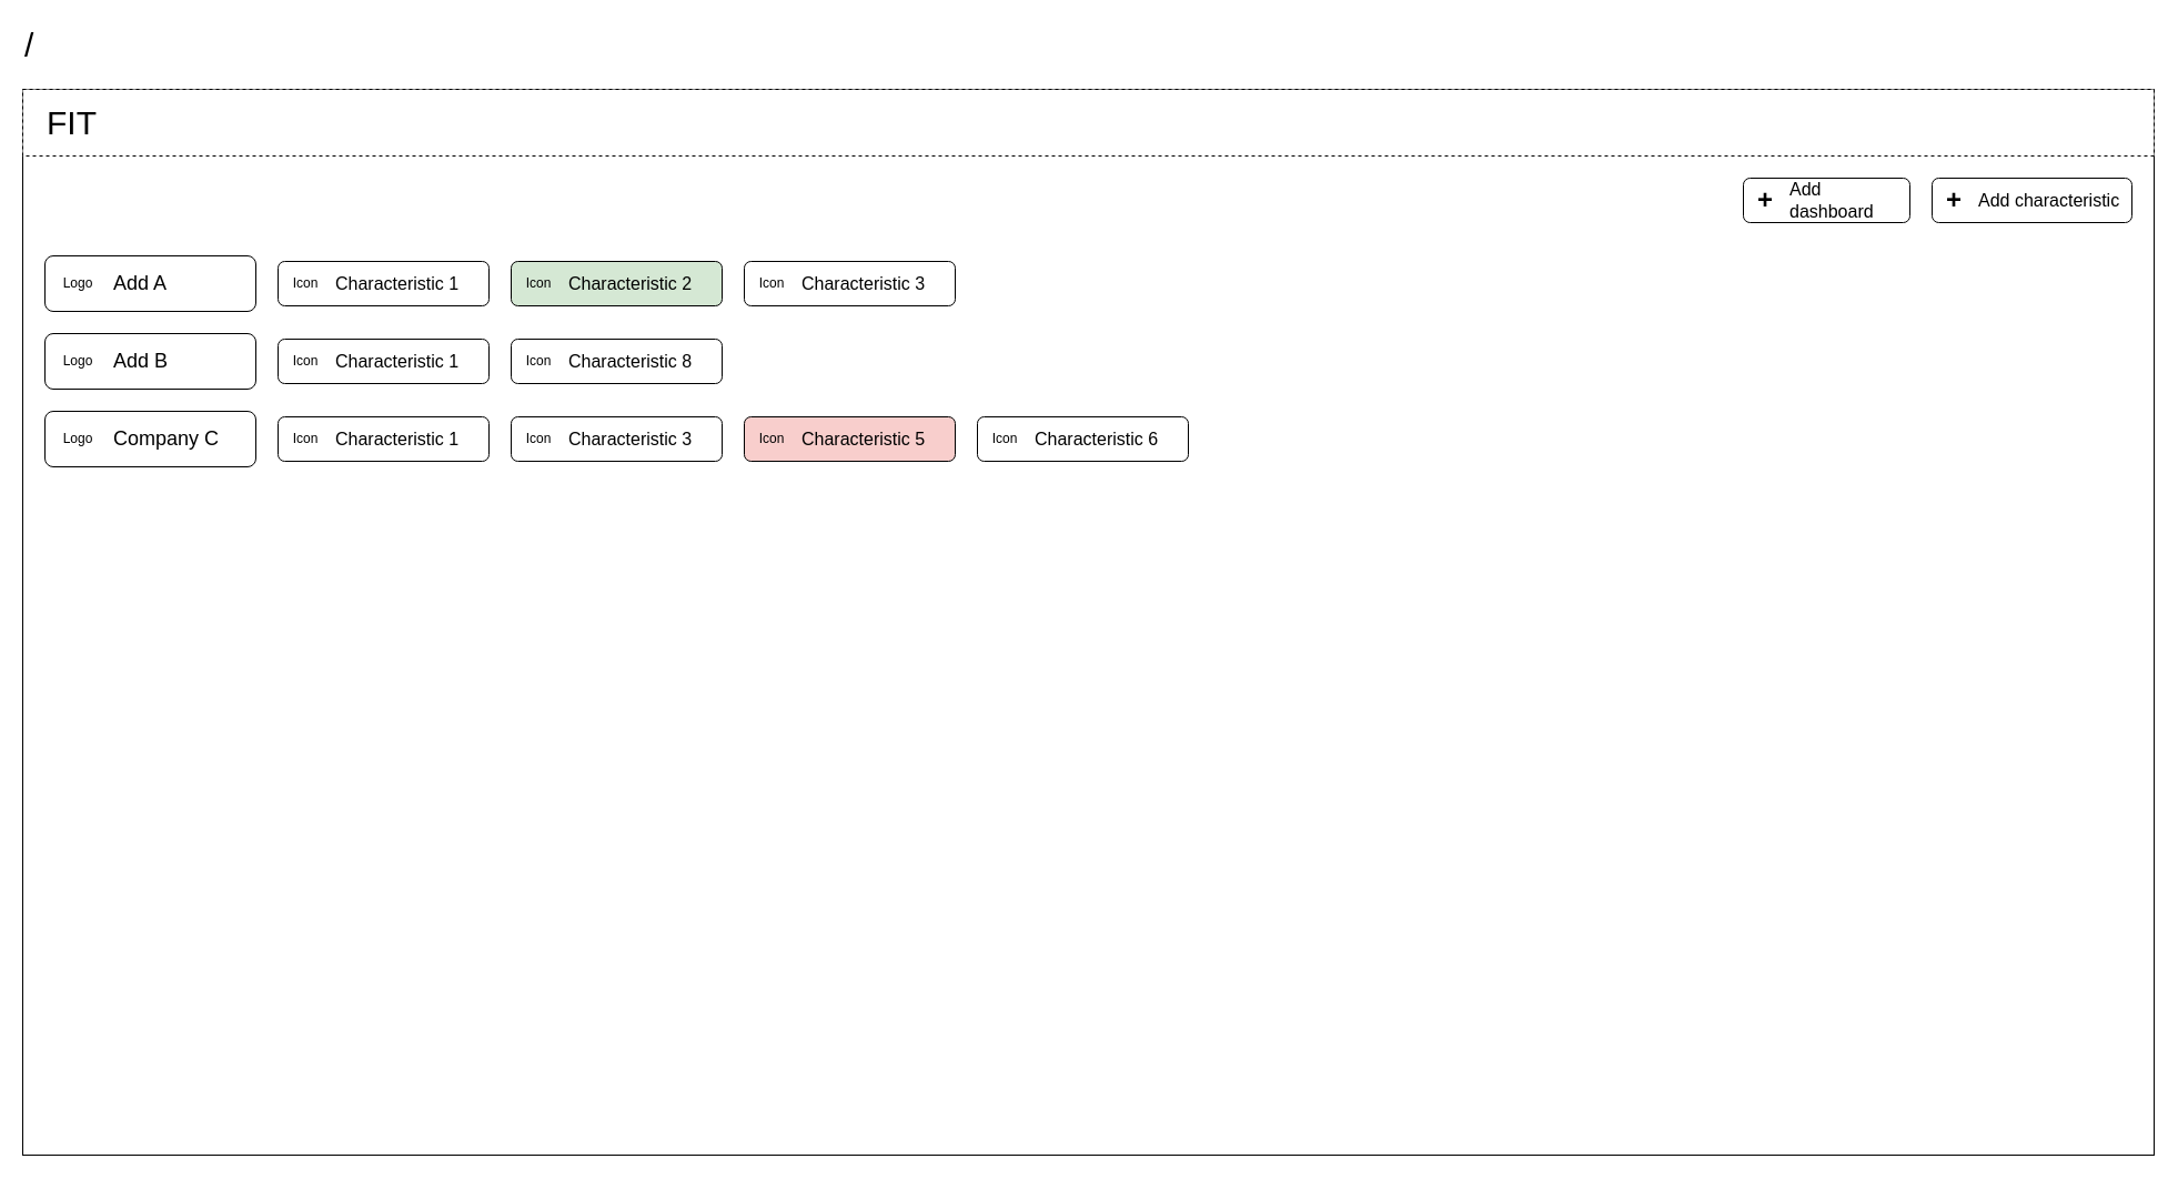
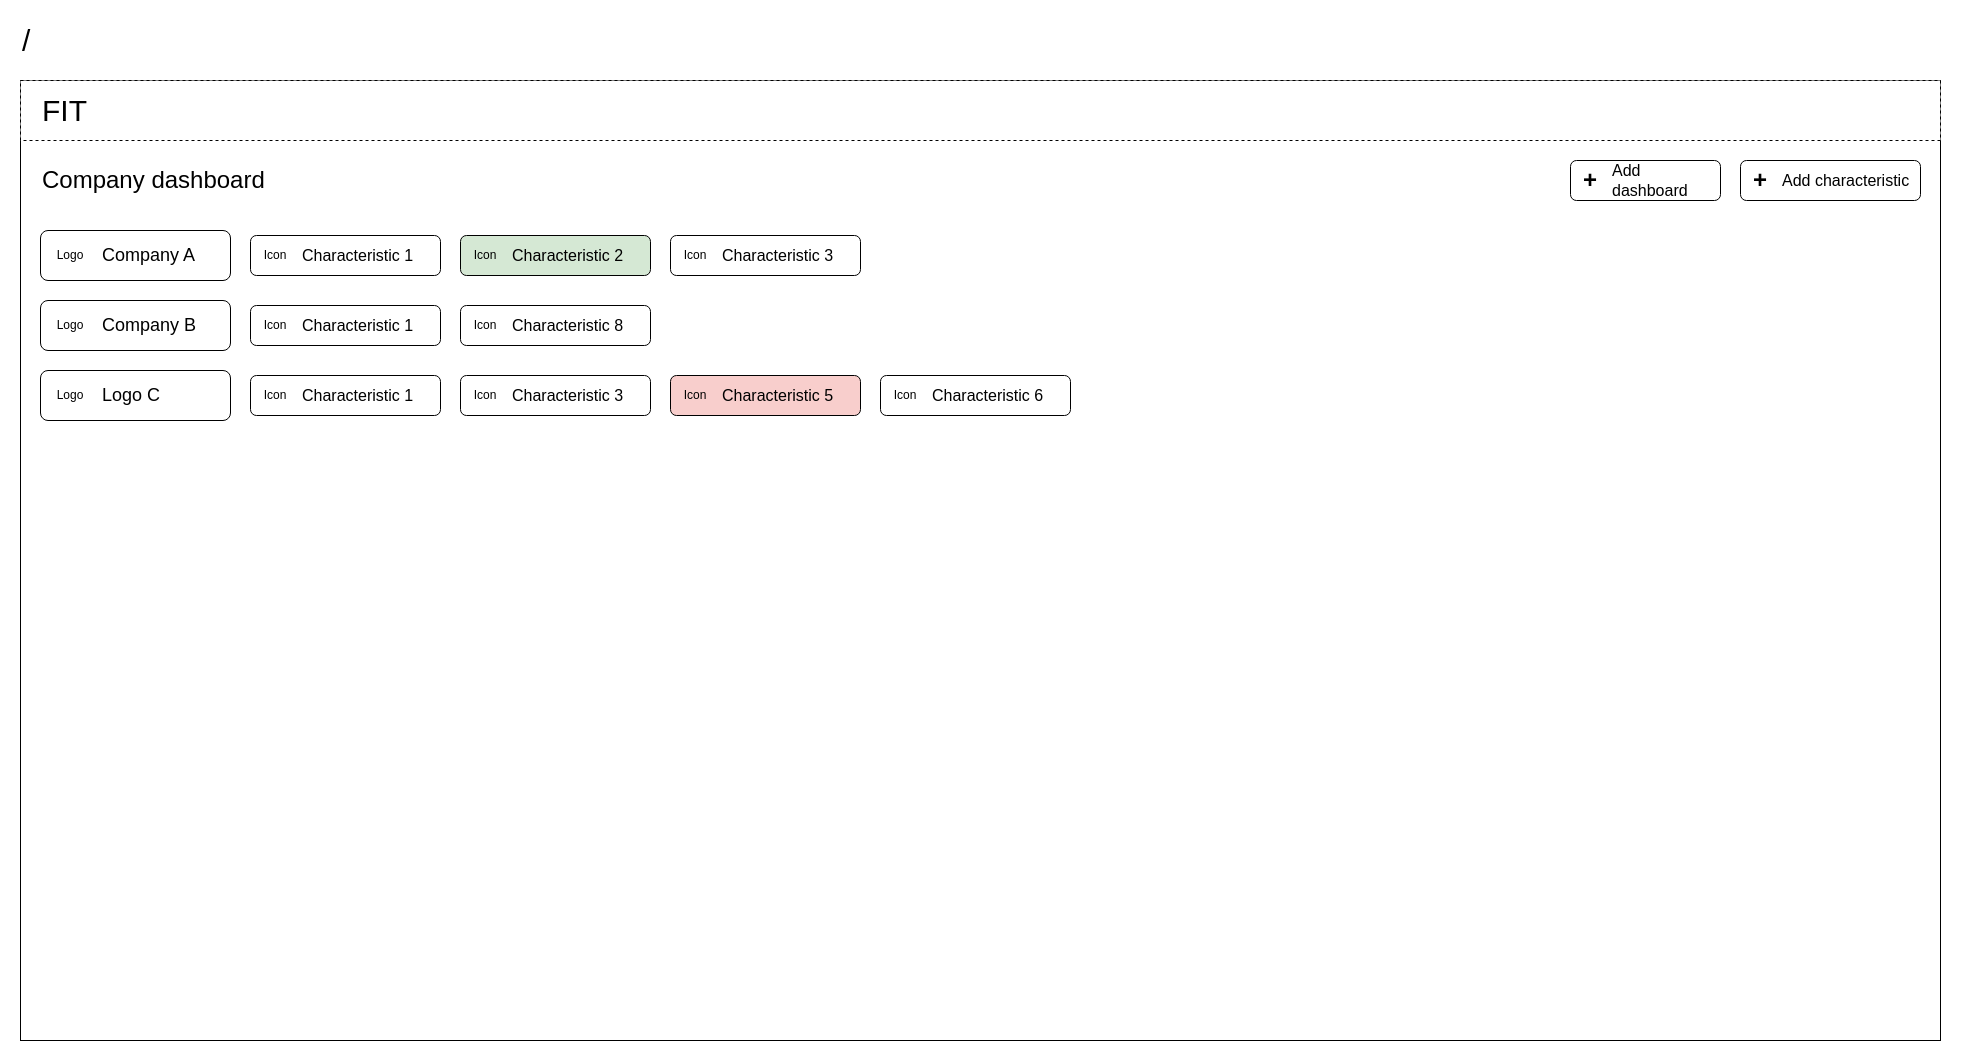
  <mxCell id="0" />
  <mxCell id="1" parent="0" />
  <mxCell id="2" value="" style="rounded=0;whiteSpace=wrap;html=1;fillColor=none;" parent="1" vertex="1"><mxGeometry x="20" y="80" width="1920" height="960" as="geometry" /></mxCell>
  <mxCell id="3" value="FIT" style="rounded=0;whiteSpace=wrap;html=1;fillColor=#ffffff;align=left;fontSize=30;fontStyle=0;spacingLeft=20;dashed=1;" parent="1" vertex="1"><mxGeometry x="20" y="80" width="1920" height="60" as="geometry" /></mxCell>
  <mxCell id="4" value="/" style="rounded=0;whiteSpace=wrap;html=1;fillColor=none;align=left;fontSize=30;fontStyle=0;spacingLeft=0;strokeColor=none;" parent="1" vertex="1"><mxGeometry x="20" y="20" width="1920" height="40" as="geometry" /></mxCell>
- <mxCell id="5" value="Add A" style="rounded=1;whiteSpace=wrap;html=1;fillColor=#ffffff;fontSize=18;align=left;spacingLeft=60;" parent="1" vertex="1"><mxGeometry x="40" y="230" width="190" height="50" as="geometry" /></mxCell>
+ <mxCell id="5" value="Company A" style="rounded=1;whiteSpace=wrap;html=1;fillColor=#ffffff;fontSize=18;align=left;spacingLeft=60;" parent="1" vertex="1"><mxGeometry x="40" y="230" width="190" height="50" as="geometry" /></mxCell>
  <mxCell id="6" value="Logo" style="rounded=0;whiteSpace=wrap;html=1;fillColor=none;fontSize=12;align=center;strokeColor=none;" parent="1" vertex="1"><mxGeometry x="50" y="237.5" width="40" height="35" as="geometry" /></mxCell>
  <mxCell id="7" value="Characteristic 1" style="rounded=1;whiteSpace=wrap;html=1;fillColor=#ffffff;fontSize=16;align=left;spacingLeft=50;" parent="1" vertex="1"><mxGeometry x="250" y="235" width="190" height="40" as="geometry" /></mxCell>
  <mxCell id="8" value="Icon" style="rounded=0;whiteSpace=wrap;html=1;fillColor=none;fontSize=12;align=center;strokeColor=none;" parent="1" vertex="1"><mxGeometry x="260" y="240" width="30" height="30" as="geometry" /></mxCell>
  <mxCell id="9" value="Characteristic 2" style="rounded=1;whiteSpace=wrap;html=1;fillColor=#d5e8d4;fontSize=16;align=left;spacingLeft=50;" parent="1" vertex="1"><mxGeometry x="460" y="235" width="190" height="40" as="geometry" /></mxCell>
  <mxCell id="10" value="Icon" style="rounded=0;whiteSpace=wrap;html=1;fillColor=none;fontSize=12;align=center;strokeColor=none;" parent="1" vertex="1"><mxGeometry x="470" y="240" width="30" height="30" as="geometry" /></mxCell>
  <mxCell id="11" value="Characteristic 3" style="rounded=1;whiteSpace=wrap;html=1;fillColor=#ffffff;fontSize=16;align=left;spacingLeft=50;" parent="1" vertex="1"><mxGeometry x="670" y="235" width="190" height="40" as="geometry" /></mxCell>
  <mxCell id="12" value="Icon" style="rounded=0;whiteSpace=wrap;html=1;fillColor=none;fontSize=12;align=center;strokeColor=none;" parent="1" vertex="1"><mxGeometry x="680" y="240" width="30" height="30" as="geometry" /></mxCell>
- <mxCell id="13" value="Add B" style="rounded=1;whiteSpace=wrap;html=1;fillColor=#ffffff;fontSize=18;align=left;spacingLeft=60;" parent="1" vertex="1"><mxGeometry x="40" y="300" width="190" height="50" as="geometry" /></mxCell>
+ <mxCell id="13" value="Company B" style="rounded=1;whiteSpace=wrap;html=1;fillColor=#ffffff;fontSize=18;align=left;spacingLeft=60;" parent="1" vertex="1"><mxGeometry x="40" y="300" width="190" height="50" as="geometry" /></mxCell>
  <mxCell id="14" value="Logo" style="rounded=0;whiteSpace=wrap;html=1;fillColor=none;fontSize=12;align=center;strokeColor=none;" parent="1" vertex="1"><mxGeometry x="50" y="307.5" width="40" height="35" as="geometry" /></mxCell>
  <mxCell id="15" value="Characteristic 1" style="rounded=1;whiteSpace=wrap;html=1;fillColor=#ffffff;fontSize=16;align=left;spacingLeft=50;" parent="1" vertex="1"><mxGeometry x="250" y="305" width="190" height="40" as="geometry" /></mxCell>
  <mxCell id="16" value="Icon" style="rounded=0;whiteSpace=wrap;html=1;fillColor=none;fontSize=12;align=center;strokeColor=none;" parent="1" vertex="1"><mxGeometry x="260" y="310" width="30" height="30" as="geometry" /></mxCell>
  <mxCell id="17" value="Characteristic 8" style="rounded=1;whiteSpace=wrap;html=1;fillColor=#ffffff;fontSize=16;align=left;spacingLeft=50;" parent="1" vertex="1"><mxGeometry x="460" y="305" width="190" height="40" as="geometry" /></mxCell>
  <mxCell id="18" value="Icon" style="rounded=0;whiteSpace=wrap;html=1;fillColor=none;fontSize=12;align=center;strokeColor=none;" parent="1" vertex="1"><mxGeometry x="470" y="310" width="30" height="30" as="geometry" /></mxCell>
- <mxCell id="19" value="Company C" style="rounded=1;whiteSpace=wrap;html=1;fillColor=#ffffff;fontSize=18;align=left;spacingLeft=60;" parent="1" vertex="1"><mxGeometry x="40" y="370" width="190" height="50" as="geometry" /></mxCell>
+ <mxCell id="19" value="Logo C" style="rounded=1;whiteSpace=wrap;html=1;fillColor=#ffffff;fontSize=18;align=left;spacingLeft=60;" parent="1" vertex="1"><mxGeometry x="40" y="370" width="190" height="50" as="geometry" /></mxCell>
  <mxCell id="20" value="Logo" style="rounded=0;whiteSpace=wrap;html=1;fillColor=none;fontSize=12;align=center;strokeColor=none;" parent="1" vertex="1"><mxGeometry x="50" y="377.5" width="40" height="35" as="geometry" /></mxCell>
  <mxCell id="21" value="Characteristic 1" style="rounded=1;whiteSpace=wrap;html=1;fillColor=#ffffff;fontSize=16;align=left;spacingLeft=50;" parent="1" vertex="1"><mxGeometry x="250" y="375" width="190" height="40" as="geometry" /></mxCell>
  <mxCell id="22" value="Icon" style="rounded=0;whiteSpace=wrap;html=1;fillColor=none;fontSize=12;align=center;strokeColor=none;" parent="1" vertex="1"><mxGeometry x="260" y="380" width="30" height="30" as="geometry" /></mxCell>
  <mxCell id="23" value="Characteristic 3" style="rounded=1;whiteSpace=wrap;html=1;fillColor=#ffffff;fontSize=16;align=left;spacingLeft=50;" parent="1" vertex="1"><mxGeometry x="460" y="375" width="190" height="40" as="geometry" /></mxCell>
  <mxCell id="24" value="Icon" style="rounded=0;whiteSpace=wrap;html=1;fillColor=none;fontSize=12;align=center;strokeColor=none;" parent="1" vertex="1"><mxGeometry x="470" y="380" width="30" height="30" as="geometry" /></mxCell>
  <mxCell id="25" value="Characteristic 5" style="rounded=1;whiteSpace=wrap;html=1;fillColor=#f8cecc;fontSize=16;align=left;spacingLeft=50;" parent="1" vertex="1"><mxGeometry x="670" y="375" width="190" height="40" as="geometry" /></mxCell>
  <mxCell id="26" value="Icon" style="rounded=0;whiteSpace=wrap;html=1;fillColor=none;fontSize=12;align=center;strokeColor=none;" parent="1" vertex="1"><mxGeometry x="680" y="380" width="30" height="30" as="geometry" /></mxCell>
  <mxCell id="27" value="Characteristic 6" style="rounded=1;whiteSpace=wrap;html=1;fillColor=#ffffff;fontSize=16;align=left;spacingLeft=50;" parent="1" vertex="1"><mxGeometry x="880" y="375" width="190" height="40" as="geometry" /></mxCell>
  <mxCell id="28" value="Icon" style="rounded=0;whiteSpace=wrap;html=1;fillColor=none;fontSize=12;align=center;strokeColor=none;" parent="1" vertex="1"><mxGeometry x="890" y="380" width="30" height="30" as="geometry" /></mxCell>
  <mxCell id="29" value="Add characteristic" style="rounded=1;whiteSpace=wrap;html=1;fillColor=#ffffff;fontSize=16;align=left;spacingLeft=40;" parent="1" vertex="1"><mxGeometry x="1740" y="160" width="180" height="40" as="geometry" /></mxCell>
  <mxCell id="30" value="+" style="rounded=0;whiteSpace=wrap;html=1;fillColor=none;fontSize=24;align=center;strokeColor=none;fontStyle=1" parent="1" vertex="1"><mxGeometry x="1750" y="170" width="20" height="20" as="geometry" /></mxCell>
  <mxCell id="31" value="Add dashboard" style="rounded=1;whiteSpace=wrap;html=1;fillColor=#ffffff;fontSize=16;align=left;spacingLeft=40;" parent="1" vertex="1"><mxGeometry x="1570" y="160" width="150" height="40" as="geometry" /></mxCell>
  <mxCell id="32" value="+" style="rounded=0;whiteSpace=wrap;html=1;fillColor=none;fontSize=24;align=center;strokeColor=none;fontStyle=1" parent="1" vertex="1"><mxGeometry x="1580" y="170" width="20" height="20" as="geometry" /></mxCell>
+ <mxCell id="33" value="Company dashboard" style="rounded=0;whiteSpace=wrap;html=1;fillColor=none;align=left;fontSize=24;fontStyle=0;spacingLeft=20;strokeColor=none;" parent="1" vertex="1"><mxGeometry x="20" y="140" width="260" height="80" as="geometry" /></mxCell>
